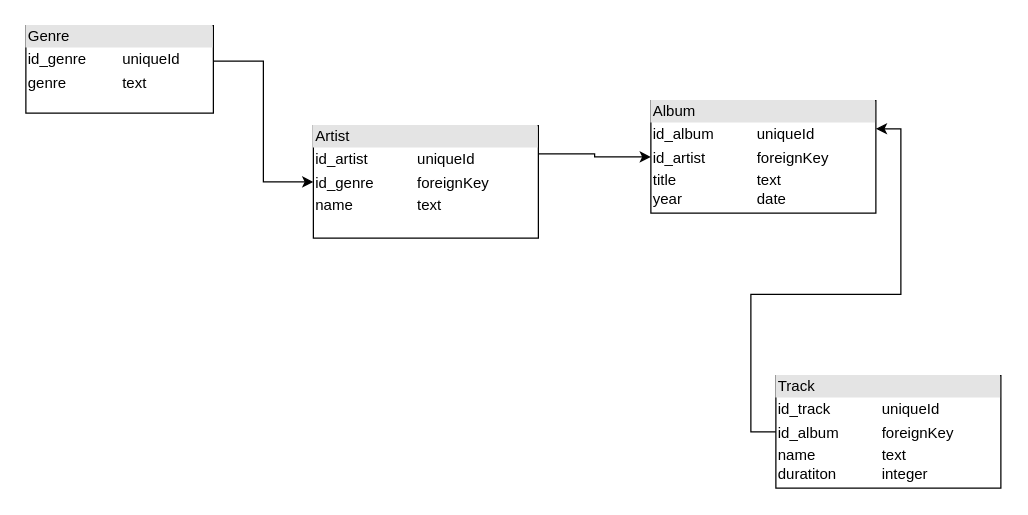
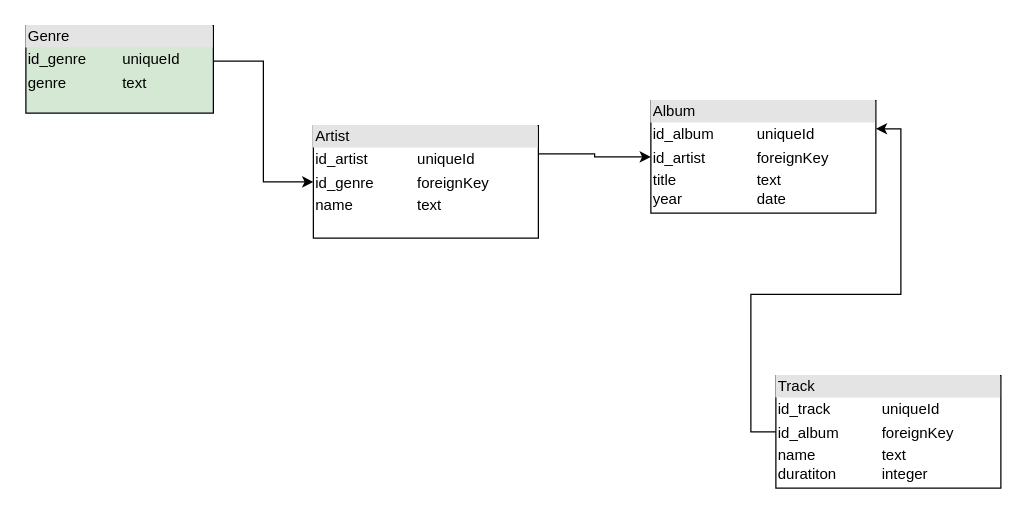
  <mxCell id="0" />
  <mxCell id="1" parent="0" />
  <mxCell id="2" style="edgeStyle=orthogonalEdgeStyle;rounded=0;orthogonalLoop=1;jettySize=auto;html=1;exitX=0.995;exitY=0.406;exitDx=0;exitDy=0;exitPerimeter=0;entryX=0;entryY=0.5;entryDx=0;entryDy=0;" edge="1" parent="1" source="3" target="5"><mxGeometry relative="1" as="geometry" /></mxCell>
- <mxCell id="3" value="&lt;div style=&quot;box-sizing:border-box;width:100%;background:#e4e4e4;padding:2px;&quot;&gt;Genre&lt;/div&gt;&lt;table style=&quot;width:100%;font-size:1em;&quot; cellpadding=&quot;2&quot; cellspacing=&quot;0&quot;&gt;&lt;tbody&gt;&lt;tr&gt;&lt;td&gt;id_genre&lt;/td&gt;&lt;td&gt;uniqueId&lt;/td&gt;&lt;/tr&gt;&lt;tr&gt;&lt;td&gt;genre&lt;/td&gt;&lt;td&gt;text&lt;/td&gt;&lt;/tr&gt;&lt;tr&gt;&lt;td&gt;&lt;/td&gt;&lt;td&gt;&lt;br&gt;&lt;/td&gt;&lt;/tr&gt;&lt;/tbody&gt;&lt;/table&gt;" style="verticalAlign=top;align=left;overflow=fill;html=1;whiteSpace=wrap;" vertex="1" parent="1"><mxGeometry x="20" y="20" width="150" height="70" as="geometry" /></mxCell>
+ <mxCell id="3" value="&lt;div style=&quot;box-sizing:border-box;width:100%;background:#e4e4e4;padding:2px;&quot;&gt;Genre&lt;/div&gt;&lt;table style=&quot;width:100%;font-size:1em;&quot; cellpadding=&quot;2&quot; cellspacing=&quot;0&quot;&gt;&lt;tbody&gt;&lt;tr&gt;&lt;td&gt;id_genre&lt;/td&gt;&lt;td&gt;uniqueId&lt;/td&gt;&lt;/tr&gt;&lt;tr&gt;&lt;td&gt;genre&lt;/td&gt;&lt;td&gt;text&lt;/td&gt;&lt;/tr&gt;&lt;tr&gt;&lt;td&gt;&lt;/td&gt;&lt;td&gt;&lt;br&gt;&lt;/td&gt;&lt;/tr&gt;&lt;/tbody&gt;&lt;/table&gt;" style="verticalAlign=top;align=left;overflow=fill;html=1;whiteSpace=wrap;fillColor=#d5e8d4;" vertex="1" parent="1"><mxGeometry x="20" y="20" width="150" height="70" as="geometry" /></mxCell>
  <mxCell id="4" style="edgeStyle=orthogonalEdgeStyle;rounded=0;orthogonalLoop=1;jettySize=auto;html=1;entryX=0;entryY=0.5;entryDx=0;entryDy=0;exitX=1;exitY=0.25;exitDx=0;exitDy=0;" edge="1" parent="1" source="5" target="6"><mxGeometry relative="1" as="geometry" /></mxCell>
  <mxCell id="5" value="&lt;div style=&quot;box-sizing:border-box;width:100%;background:#e4e4e4;padding:2px;&quot;&gt;Artist&lt;/div&gt;&lt;table style=&quot;width:100%;font-size:1em;&quot; cellpadding=&quot;2&quot; cellspacing=&quot;0&quot;&gt;&lt;tbody&gt;&lt;tr&gt;&lt;td&gt;id_artist&lt;/td&gt;&lt;td&gt;uniqueId&lt;/td&gt;&lt;/tr&gt;&lt;tr&gt;&lt;td&gt;id_genre&lt;/td&gt;&lt;td&gt;foreignKey&lt;/td&gt;&lt;/tr&gt;&lt;tr&gt;&lt;td&gt;name&lt;/td&gt;&lt;td&gt;text&lt;/td&gt;&lt;/tr&gt;&lt;/tbody&gt;&lt;/table&gt;" style="verticalAlign=top;align=left;overflow=fill;html=1;whiteSpace=wrap;" vertex="1" parent="1"><mxGeometry x="250" y="100" width="180" height="90" as="geometry" /></mxCell>
  <mxCell id="6" value="&lt;div style=&quot;box-sizing:border-box;width:100%;background:#e4e4e4;padding:2px;&quot;&gt;Album&lt;/div&gt;&lt;table style=&quot;width:100%;font-size:1em;&quot; cellpadding=&quot;2&quot; cellspacing=&quot;0&quot;&gt;&lt;tbody&gt;&lt;tr&gt;&lt;td&gt;id_album&lt;/td&gt;&lt;td&gt;uniqueId&lt;/td&gt;&lt;/tr&gt;&lt;tr&gt;&lt;td&gt;id_artist&lt;/td&gt;&lt;td&gt;foreignKey&lt;/td&gt;&lt;/tr&gt;&lt;tr&gt;&lt;td&gt;title&lt;br&gt;year&lt;/td&gt;&lt;td&gt;text&lt;br&gt;date&lt;/td&gt;&lt;/tr&gt;&lt;/tbody&gt;&lt;/table&gt;" style="verticalAlign=top;align=left;overflow=fill;html=1;whiteSpace=wrap;" vertex="1" parent="1"><mxGeometry x="520" y="80" width="180" height="90" as="geometry" /></mxCell>
  <mxCell id="7" style="edgeStyle=orthogonalEdgeStyle;rounded=0;orthogonalLoop=1;jettySize=auto;html=1;exitX=0;exitY=0.5;exitDx=0;exitDy=0;entryX=1;entryY=0.25;entryDx=0;entryDy=0;" edge="1" parent="1" source="8" target="6"><mxGeometry relative="1" as="geometry" /></mxCell>
  <mxCell id="8" value="&lt;div style=&quot;box-sizing:border-box;width:100%;background:#e4e4e4;padding:2px;&quot;&gt;Track&lt;/div&gt;&lt;table style=&quot;width:100%;font-size:1em;&quot; cellpadding=&quot;2&quot; cellspacing=&quot;0&quot;&gt;&lt;tbody&gt;&lt;tr&gt;&lt;td&gt;id_track&lt;/td&gt;&lt;td&gt;uniqueId&lt;/td&gt;&lt;/tr&gt;&lt;tr&gt;&lt;td&gt;id_album&lt;/td&gt;&lt;td&gt;foreignKey&lt;/td&gt;&lt;/tr&gt;&lt;tr&gt;&lt;td&gt;name&lt;br&gt;duratiton&lt;/td&gt;&lt;td&gt;text&lt;br&gt;integer&lt;/td&gt;&lt;/tr&gt;&lt;/tbody&gt;&lt;/table&gt;" style="verticalAlign=top;align=left;overflow=fill;html=1;whiteSpace=wrap;" vertex="1" parent="1"><mxGeometry x="620" y="300" width="180" height="90" as="geometry" /></mxCell>
